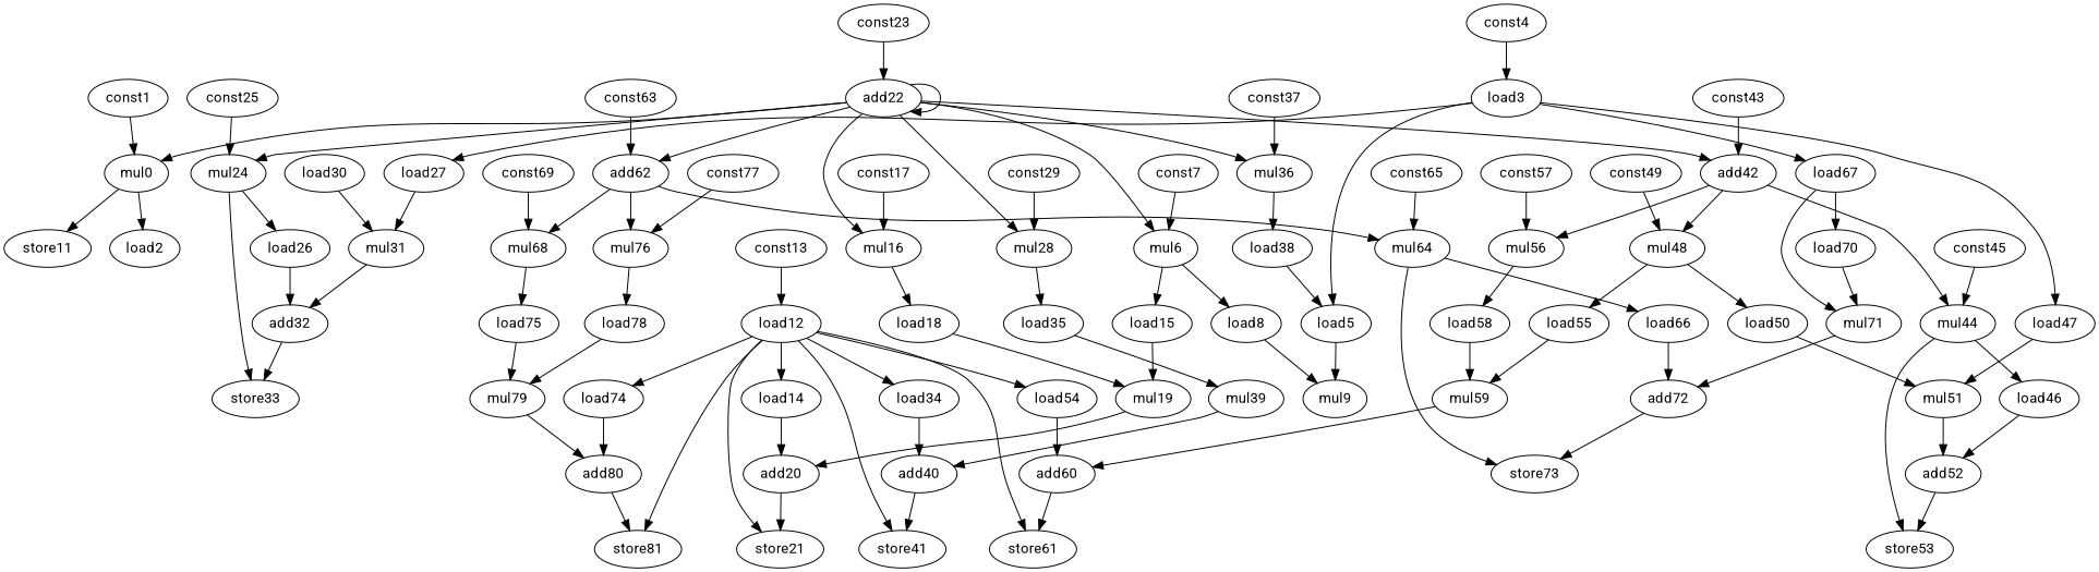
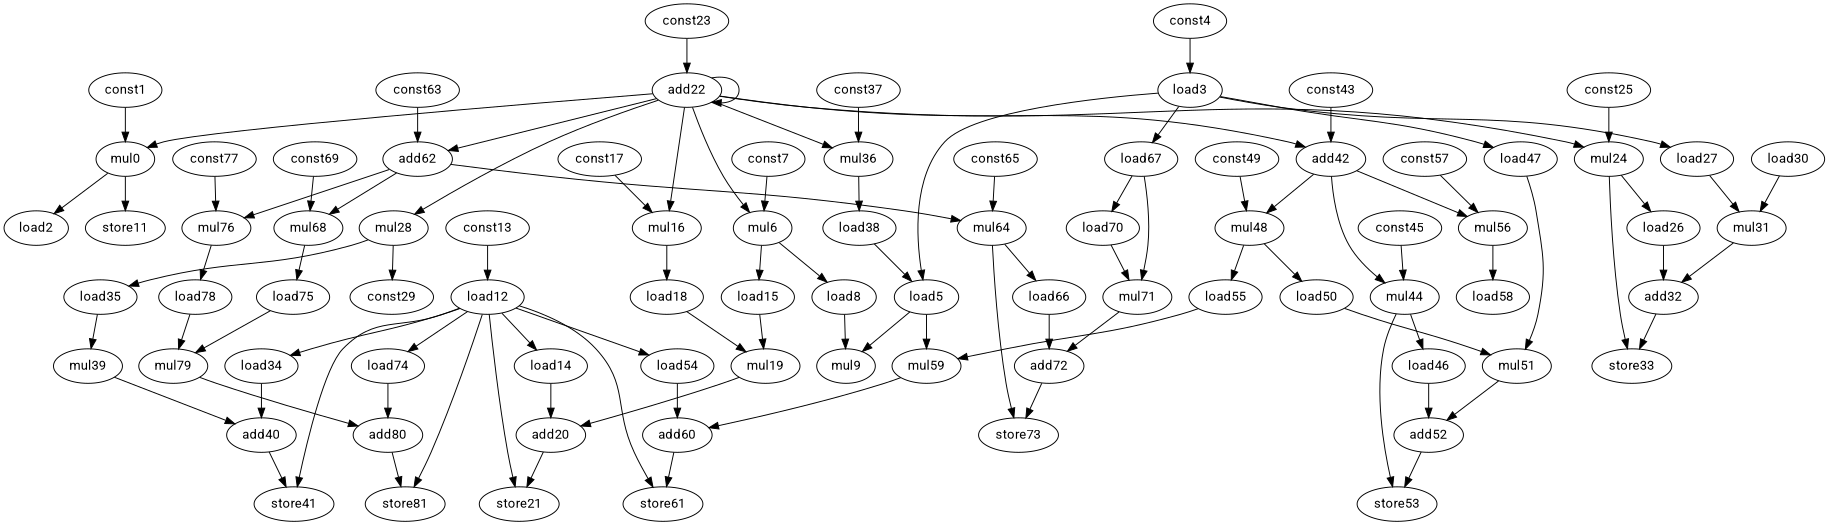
  digraph {
    fontname=Roboto
    node [fontname=Roboto opcode=load]
    edge [fontname=Roboto operand=0]
    mul0 [opcode=mul]
    load2
    store11 [opcode=store]
    const1 [opcode=const]
    load3
    load5
    load27
    load47
    load67
    mul9 [opcode=mul]
    mul31 [opcode=mul]
    mul51 [opcode=mul]
    mul71 [opcode=mul]
    load70
    const4 [opcode=const]
    mul6 [opcode=mul]
    load8
    load15
    mul19 [opcode=mul]
    const7 [opcode=const]
    load12
    load14
    store21 [opcode=store]
    load34
    store41 [opcode=store]
    load54
    store61 [opcode=store]
    load74
    store81 [opcode=store]
    add20 [opcode=add]
    add40 [opcode=add]
    add60 [opcode=add]
    add80 [opcode=add]
    const13 [opcode=const]
    mul16 [opcode=mul]
    load18
    const17 [opcode=const]
    add22 [opcode=add]
    mul24 [opcode=mul]
    mul28 [opcode=mul]
    mul36 [opcode=mul]
    add42 [opcode=add]
    add62 [opcode=add]
    load26
    store33 [opcode=store]
    load35
    load38
    mul44 [opcode=mul]
    mul48 [opcode=mul]
    mul56 [opcode=mul]
    mul64 [opcode=mul]
    mul68 [opcode=mul]
    mul76 [opcode=mul]
    const23 [opcode=const]
    add32 [opcode=add]
    const25 [opcode=const]
    load30
    mul39 [opcode=mul]
    const29 [opcode=const]
    const37 [opcode=const]
    load46
    store53 [opcode=store]
    load50
    load55
    load58
    const43 [opcode=const]
    add52 [opcode=add]
    const45 [opcode=const]
    mul59 [opcode=mul]
    const49 [opcode=const]
    const57 [opcode=const]
    load66
    store73 [opcode=store]
    load75
    load78
    const63 [opcode=const]
    add72 [opcode=add]
    const65 [opcode=const]
    mul79 [opcode=mul]
    const69 [opcode=const]
    const77 [opcode=const]
    mul0 -> load2
    mul0 -> store11 [operand=1]
    const1 -> mul0
    load3 -> load5
    load3 -> load27
    load3 -> load47
    load3 -> load67
    load5 -> mul9 [operand=1]
    load27 -> mul31 [operand=1]
    load47 -> mul51 [operand=1]
    load67 -> mul71 [operand=1]
    load67 -> load70
    mul31 -> add32
    mul51 -> add52
    mul71 -> add72
    load70 -> mul71
    const4 -> load3
    mul6 -> load8
    mul6 -> load15
    load8 -> mul9
    load15 -> mul19 [operand=1]
    mul19 -> add20
    const7 -> mul6
    load12 -> load14
    load12 -> store21 [operand=1]
    load12 -> load34
    load12 -> store41 [operand=1]
    load12 -> load54
    load12 -> store61 [operand=1]
    load12 -> load74
    load12 -> store81 [operand=1]
    load14 -> add20 [operand=1]
    load34 -> add40 [operand=1]
    load54 -> add60 [operand=1]
    load74 -> add80 [operand=1]
    add20 -> store21
    add40 -> store41
    add60 -> store61
    add80 -> store81
    const13 -> load12
    mul16 -> load18
    load18 -> mul19
    const17 -> mul16
    add22 -> mul0 [operand=1]
    add22 -> mul6 [operand=1]
    add22 -> mul16 [operand=1]
    add22 -> add22
    add22 -> mul24 [operand=1]
    add22 -> mul28 [operand=1]
    add22 -> mul36 [operand=1]
    add22 -> add42
    add22 -> add62
    mul24 -> load26
    mul24 -> store33 [operand=1]
    mul28 -> load35
    mul36 -> load38
    add42 -> mul44 [operand=1]
    add42 -> mul48 [operand=1]
    add42 -> mul56 [operand=1]
    add62 -> mul64 [operand=1]
    add62 -> mul68 [operand=1]
    add62 -> mul76 [operand=1]
    load26 -> add32 [operand=1]
    load35 -> mul39 [operand=1]
    load38 -> load5
    mul44 -> load46
    mul44 -> store53 [operand=1]
    mul48 -> load50
    mul48 -> load55
    mul56 -> load58
    mul64 -> load66
    mul64 -> store73 [operand=1]
    mul68 -> load75
    mul76 -> load78
    const23 -> add22 [operand=1]
    add32 -> store33
    const25 -> mul24
    load30 -> mul31
    mul39 -> add40
-   const29 -> mul28
+   mul28 -> const29
    const37 -> mul36
    load46 -> add52 [operand=1]
    load50 -> mul51
    load55 -> mul59 [operand=1]
-   load58 -> mul59
+   load5 -> mul59
    const43 -> add42 [operand=1]
    add52 -> store53
    const45 -> mul44
    mul59 -> add60
    const49 -> mul48
    const57 -> mul56
    load66 -> add72 [operand=1]
    load75 -> mul79 [operand=1]
    load78 -> mul79
    const63 -> add62 [operand=1]
    add72 -> store73
    const65 -> mul64
    mul79 -> add80
    const69 -> mul68
    const77 -> mul76
  }
